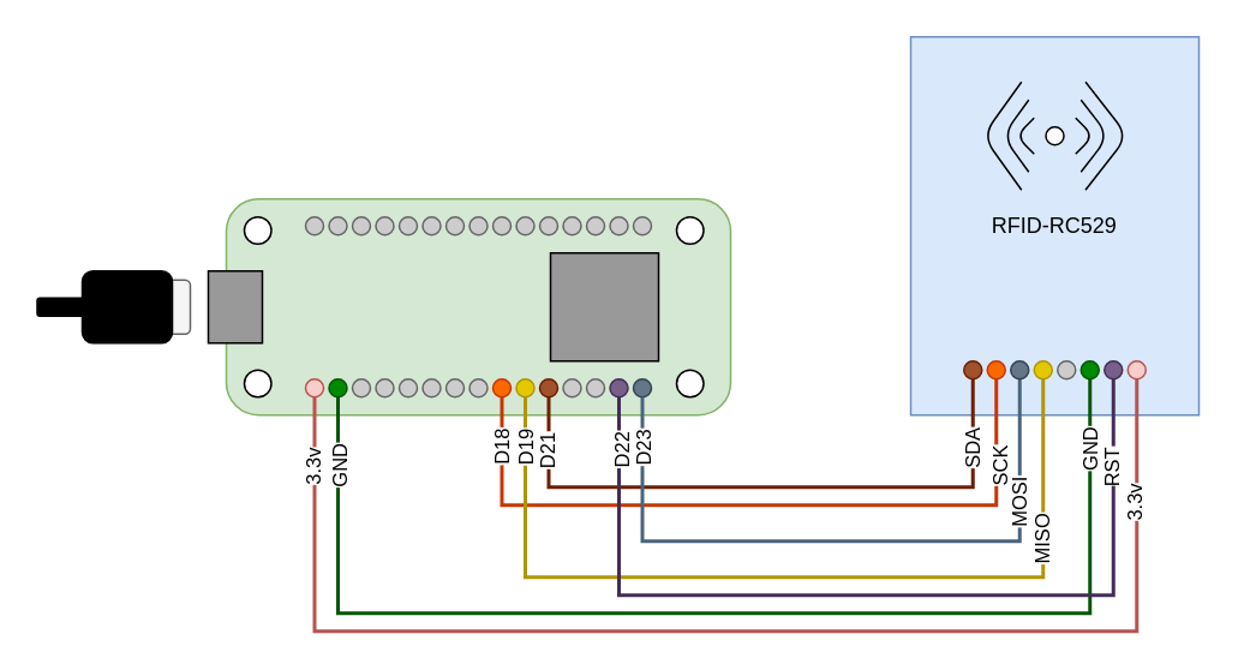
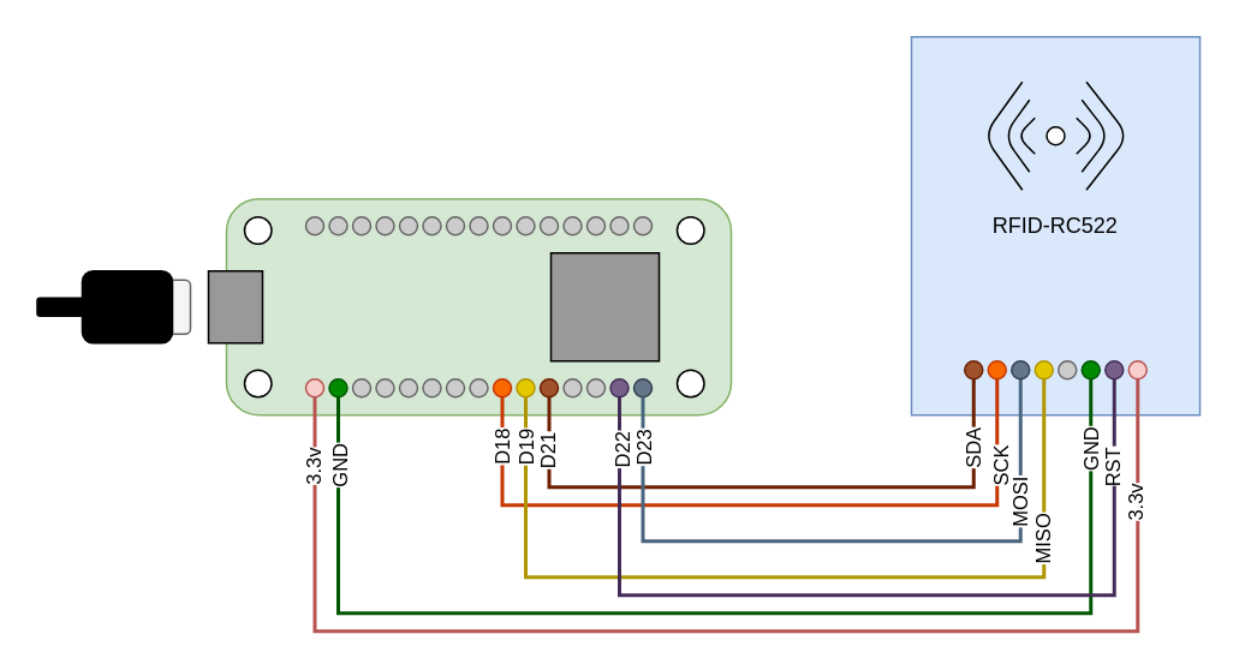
  <mxCell id="0" />
  <mxCell id="1" parent="0" />
  <mxCell id="2" value="" style="rounded=1;whiteSpace=wrap;html=1;fillColor=#d5e8d4;strokeColor=#82b366;" vertex="1" parent="1"><mxGeometry x="125" y="110" width="280" height="120" as="geometry" /></mxCell>
  <mxCell id="3" value="" style="rounded=0;whiteSpace=wrap;html=1;fillColor=#999999;" vertex="1" parent="1"><mxGeometry x="305" y="140" width="60" height="60" as="geometry" /></mxCell>
  <mxCell id="4" value="" style="ellipse;whiteSpace=wrap;html=1;aspect=fixed;" vertex="1" parent="1"><mxGeometry x="135" y="205" width="15" height="15" as="geometry" /></mxCell>
  <mxCell id="5" value="" style="ellipse;whiteSpace=wrap;html=1;aspect=fixed;" vertex="1" parent="1"><mxGeometry x="375" y="205" width="15" height="15" as="geometry" /></mxCell>
  <mxCell id="6" value="" style="ellipse;whiteSpace=wrap;html=1;aspect=fixed;" vertex="1" parent="1"><mxGeometry x="135" y="120" width="15" height="15" as="geometry" /></mxCell>
  <mxCell id="7" value="" style="ellipse;whiteSpace=wrap;html=1;aspect=fixed;" vertex="1" parent="1"><mxGeometry x="375" y="120" width="15" height="15" as="geometry" /></mxCell>
  <mxCell id="8" value="" style="rounded=0;whiteSpace=wrap;html=1;fillColor=#999999;" vertex="1" parent="1"><mxGeometry x="115" y="150" width="30" height="40" as="geometry" /></mxCell>
  <mxCell id="9" value="" style="ellipse;whiteSpace=wrap;html=1;aspect=fixed;strokeColor=#b85450;fillColor=#f8cecc;" vertex="1" parent="1"><mxGeometry x="169" y="210" width="10" height="10" as="geometry" /></mxCell>
  <mxCell id="10" value="" style="ellipse;whiteSpace=wrap;html=1;aspect=fixed;strokeColor=#005700;fontColor=#ffffff;fillColor=#008a00;" vertex="1" parent="1"><mxGeometry x="182" y="210" width="10" height="10" as="geometry" /></mxCell>
  <mxCell id="11" value="" style="ellipse;whiteSpace=wrap;html=1;aspect=fixed;strokeColor=#666666;fontColor=#333333;fillColor=#CCCCCC;" vertex="1" parent="1"><mxGeometry x="195" y="210" width="10" height="10" as="geometry" /></mxCell>
  <mxCell id="12" value="" style="ellipse;whiteSpace=wrap;html=1;aspect=fixed;strokeColor=#666666;fontColor=#333333;fillColor=#CCCCCC;" vertex="1" parent="1"><mxGeometry x="208" y="210" width="10" height="10" as="geometry" /></mxCell>
  <mxCell id="13" value="" style="ellipse;whiteSpace=wrap;html=1;aspect=fixed;strokeColor=#666666;fontColor=#333333;fillColor=#CCCCCC;" vertex="1" parent="1"><mxGeometry x="221" y="210" width="10" height="10" as="geometry" /></mxCell>
  <mxCell id="14" value="" style="ellipse;whiteSpace=wrap;html=1;aspect=fixed;strokeColor=#666666;fontColor=#333333;fillColor=#CCCCCC;" vertex="1" parent="1"><mxGeometry x="234" y="210" width="10" height="10" as="geometry" /></mxCell>
  <mxCell id="15" value="" style="ellipse;whiteSpace=wrap;html=1;aspect=fixed;strokeColor=#666666;fontColor=#333333;fillColor=#CCCCCC;" vertex="1" parent="1"><mxGeometry x="247" y="210" width="10" height="10" as="geometry" /></mxCell>
  <mxCell id="16" value="" style="ellipse;whiteSpace=wrap;html=1;aspect=fixed;strokeColor=#666666;fontColor=#333333;fillColor=#CCCCCC;" vertex="1" parent="1"><mxGeometry x="260" y="210" width="10" height="10" as="geometry" /></mxCell>
  <mxCell id="17" value="" style="ellipse;whiteSpace=wrap;html=1;aspect=fixed;strokeColor=#C73500;fontColor=#ffffff;fillColor=#fa6800;" vertex="1" parent="1"><mxGeometry x="273" y="210" width="10" height="10" as="geometry" /></mxCell>
  <mxCell id="18" value="" style="ellipse;whiteSpace=wrap;html=1;aspect=fixed;strokeColor=#B09500;fontColor=#ffffff;fillColor=#e3c800;" vertex="1" parent="1"><mxGeometry x="286" y="210" width="10" height="10" as="geometry" /></mxCell>
  <mxCell id="19" value="" style="ellipse;whiteSpace=wrap;html=1;aspect=fixed;strokeColor=#6D1F00;fontColor=#ffffff;fillColor=#a0522d;" vertex="1" parent="1"><mxGeometry x="299" y="210" width="10" height="10" as="geometry" /></mxCell>
  <mxCell id="20" value="" style="ellipse;whiteSpace=wrap;html=1;aspect=fixed;strokeColor=#666666;fontColor=#333333;fillColor=#CCCCCC;" vertex="1" parent="1"><mxGeometry x="312" y="210" width="10" height="10" as="geometry" /></mxCell>
  <mxCell id="21" value="" style="ellipse;whiteSpace=wrap;html=1;aspect=fixed;strokeColor=#432D57;fontColor=#ffffff;fillColor=#76608a;" vertex="1" parent="1"><mxGeometry x="338" y="210" width="10" height="10" as="geometry" /></mxCell>
  <mxCell id="22" value="" style="ellipse;whiteSpace=wrap;html=1;aspect=fixed;strokeColor=#666666;fontColor=#333333;fillColor=#CCCCCC;" vertex="1" parent="1"><mxGeometry x="325" y="210" width="10" height="10" as="geometry" /></mxCell>
  <mxCell id="23" value="" style="ellipse;whiteSpace=wrap;html=1;aspect=fixed;strokeColor=#314354;fontColor=#ffffff;fillColor=#647687;" vertex="1" parent="1"><mxGeometry x="351" y="210" width="10" height="10" as="geometry" /></mxCell>
  <mxCell id="24" value="" style="ellipse;whiteSpace=wrap;html=1;aspect=fixed;strokeColor=#666666;fontColor=#333333;fillColor=#CCCCCC;" vertex="1" parent="1"><mxGeometry x="169" y="120" width="10" height="10" as="geometry" /></mxCell>
  <mxCell id="25" value="" style="ellipse;whiteSpace=wrap;html=1;aspect=fixed;strokeColor=#666666;fontColor=#333333;fillColor=#CCCCCC;" vertex="1" parent="1"><mxGeometry x="182" y="120" width="10" height="10" as="geometry" /></mxCell>
  <mxCell id="26" value="" style="ellipse;whiteSpace=wrap;html=1;aspect=fixed;strokeColor=#666666;fontColor=#333333;fillColor=#CCCCCC;" vertex="1" parent="1"><mxGeometry x="195" y="120" width="10" height="10" as="geometry" /></mxCell>
  <mxCell id="27" value="" style="ellipse;whiteSpace=wrap;html=1;aspect=fixed;strokeColor=#666666;fontColor=#333333;fillColor=#CCCCCC;" vertex="1" parent="1"><mxGeometry x="208" y="120" width="10" height="10" as="geometry" /></mxCell>
  <mxCell id="28" value="" style="ellipse;whiteSpace=wrap;html=1;aspect=fixed;strokeColor=#666666;fontColor=#333333;fillColor=#CCCCCC;" vertex="1" parent="1"><mxGeometry x="221" y="120" width="10" height="10" as="geometry" /></mxCell>
  <mxCell id="29" value="" style="ellipse;whiteSpace=wrap;html=1;aspect=fixed;strokeColor=#666666;fontColor=#333333;fillColor=#CCCCCC;" vertex="1" parent="1"><mxGeometry x="234" y="120" width="10" height="10" as="geometry" /></mxCell>
  <mxCell id="30" value="" style="ellipse;whiteSpace=wrap;html=1;aspect=fixed;strokeColor=#666666;fontColor=#333333;fillColor=#CCCCCC;" vertex="1" parent="1"><mxGeometry x="247" y="120" width="10" height="10" as="geometry" /></mxCell>
  <mxCell id="31" value="" style="ellipse;whiteSpace=wrap;html=1;aspect=fixed;strokeColor=#666666;fontColor=#333333;fillColor=#CCCCCC;" vertex="1" parent="1"><mxGeometry x="260" y="120" width="10" height="10" as="geometry" /></mxCell>
  <mxCell id="32" value="" style="ellipse;whiteSpace=wrap;html=1;aspect=fixed;strokeColor=#666666;fontColor=#333333;fillColor=#CCCCCC;" vertex="1" parent="1"><mxGeometry x="273" y="120" width="10" height="10" as="geometry" /></mxCell>
  <mxCell id="33" value="" style="ellipse;whiteSpace=wrap;html=1;aspect=fixed;strokeColor=#666666;fontColor=#333333;fillColor=#CCCCCC;" vertex="1" parent="1"><mxGeometry x="286" y="120" width="10" height="10" as="geometry" /></mxCell>
  <mxCell id="34" value="" style="ellipse;whiteSpace=wrap;html=1;aspect=fixed;strokeColor=#666666;fontColor=#333333;fillColor=#CCCCCC;" vertex="1" parent="1"><mxGeometry x="299" y="120" width="10" height="10" as="geometry" /></mxCell>
  <mxCell id="35" value="" style="ellipse;whiteSpace=wrap;html=1;aspect=fixed;strokeColor=#666666;fontColor=#333333;fillColor=#CCCCCC;" vertex="1" parent="1"><mxGeometry x="312" y="120" width="10" height="10" as="geometry" /></mxCell>
  <mxCell id="36" value="" style="ellipse;whiteSpace=wrap;html=1;aspect=fixed;strokeColor=#666666;fontColor=#333333;fillColor=#CCCCCC;" vertex="1" parent="1"><mxGeometry x="338" y="120" width="10" height="10" as="geometry" /></mxCell>
  <mxCell id="37" value="" style="ellipse;whiteSpace=wrap;html=1;aspect=fixed;strokeColor=#666666;fontColor=#333333;fillColor=#CCCCCC;" vertex="1" parent="1"><mxGeometry x="325" y="120" width="10" height="10" as="geometry" /></mxCell>
  <mxCell id="38" value="" style="ellipse;whiteSpace=wrap;html=1;aspect=fixed;strokeColor=#666666;fontColor=#333333;fillColor=#CCCCCC;" vertex="1" parent="1"><mxGeometry x="351" y="120" width="10" height="10" as="geometry" /></mxCell>
  <mxCell id="39" value="" style="rounded=1;whiteSpace=wrap;html=1;fillColor=#f5f5f5;strokeColor=#666666;fontColor=#333333;" vertex="1" parent="1"><mxGeometry x="85" y="155" width="20" height="30" as="geometry" /></mxCell>
  <mxCell id="40" value="" style="rounded=1;whiteSpace=wrap;html=1;fillColor=#000000;" vertex="1" parent="1"><mxGeometry x="45" y="150" width="50" height="40" as="geometry" /></mxCell>
  <mxCell id="41" value="" style="rounded=1;whiteSpace=wrap;html=1;fillColor=#000000;" vertex="1" parent="1"><mxGeometry x="20" y="165" width="50" height="10" as="geometry" /></mxCell>
- <mxCell id="42" value="RFID-RC529" style="rounded=0;whiteSpace=wrap;html=1;fillColor=#dae8fc;strokeColor=#6c8ebf;" vertex="1" parent="1"><mxGeometry x="505" y="20" width="160" height="210" as="geometry" /></mxCell>
+ <mxCell id="42" value="RFID-RC522" style="rounded=0;whiteSpace=wrap;html=1;fillColor=#dae8fc;strokeColor=#6c8ebf;" vertex="1" parent="1"><mxGeometry x="505" y="20" width="160" height="210" as="geometry" /></mxCell>
  <mxCell id="43" style="edgeStyle=orthogonalEdgeStyle;rounded=0;orthogonalLoop=1;jettySize=auto;html=1;exitX=0.5;exitY=1;exitDx=0;exitDy=0;entryX=0.5;entryY=1;entryDx=0;entryDy=0;endArrow=none;endFill=0;strokeWidth=2;fillColor=#a0522d;strokeColor=#6D1F00;" edge="1" parent="1" source="46" target="19"><mxGeometry relative="1" as="geometry"><Array as="points"><mxPoint x="540" y="270" /><mxPoint x="304" y="270" /></Array></mxGeometry></mxCell>
  <mxCell id="44" value="SDA" style="edgeLabel;html=1;align=center;verticalAlign=middle;resizable=0;points=[];rotation=-90;" vertex="1" connectable="0" parent="43"><mxGeometry x="-0.812" relative="1" as="geometry"><mxPoint x="-0.01" y="7.59" as="offset" /></mxGeometry></mxCell>
  <mxCell id="45" value="D21" style="edgeLabel;html=1;align=center;verticalAlign=middle;resizable=0;points=[];rotation=-90;" vertex="1" connectable="0" parent="43"><mxGeometry x="0.816" y="1" relative="1" as="geometry"><mxPoint as="offset" /></mxGeometry></mxCell>
  <mxCell id="46" value="" style="ellipse;whiteSpace=wrap;html=1;aspect=fixed;strokeColor=#6D1F00;fontColor=#ffffff;fillColor=#a0522d;" vertex="1" parent="1"><mxGeometry x="534.5" y="200" width="10" height="10" as="geometry" /></mxCell>
  <mxCell id="47" style="edgeStyle=orthogonalEdgeStyle;rounded=0;orthogonalLoop=1;jettySize=auto;html=1;exitX=0.5;exitY=1;exitDx=0;exitDy=0;entryX=0.5;entryY=1;entryDx=0;entryDy=0;endArrow=none;endFill=0;strokeWidth=2;fillColor=#fa6800;strokeColor=#C73500;" edge="1" parent="1" source="50" target="17"><mxGeometry relative="1" as="geometry"><Array as="points"><mxPoint x="552" y="280" /><mxPoint x="278" y="280" /></Array></mxGeometry></mxCell>
  <mxCell id="48" value="D18" style="edgeLabel;html=1;align=center;verticalAlign=middle;resizable=0;points=[];rotation=-90;" vertex="1" connectable="0" parent="47"><mxGeometry x="0.921" y="1" relative="1" as="geometry"><mxPoint x="1" y="13.79" as="offset" /></mxGeometry></mxCell>
  <mxCell id="49" value="SCK" style="edgeLabel;html=1;align=center;verticalAlign=middle;resizable=0;points=[];rotation=-90;" vertex="1" connectable="0" parent="47"><mxGeometry x="-0.882" y="4" relative="1" as="geometry"><mxPoint x="-1.49" y="25.86" as="offset" /></mxGeometry></mxCell>
  <mxCell id="50" value="" style="ellipse;whiteSpace=wrap;html=1;aspect=fixed;strokeColor=#C73500;fontColor=#ffffff;fillColor=#fa6800;" vertex="1" parent="1"><mxGeometry x="547.5" y="200" width="10" height="10" as="geometry" /></mxCell>
  <mxCell id="51" style="edgeStyle=orthogonalEdgeStyle;rounded=0;orthogonalLoop=1;jettySize=auto;html=1;exitX=0.5;exitY=1;exitDx=0;exitDy=0;entryX=0.5;entryY=1;entryDx=0;entryDy=0;endArrow=none;endFill=0;strokeWidth=2;fillColor=#647687;strokeColor=#49647D;" edge="1" parent="1" source="54" target="23"><mxGeometry relative="1" as="geometry"><Array as="points"><mxPoint x="566" y="300" /><mxPoint x="356" y="300" /></Array></mxGeometry></mxCell>
  <mxCell id="52" value="MOSI" style="edgeLabel;html=1;align=center;verticalAlign=middle;resizable=0;points=[];rotation=-90;" vertex="1" connectable="0" parent="51"><mxGeometry x="-0.808" relative="1" as="geometry"><mxPoint x="-0.01" y="33.45" as="offset" /></mxGeometry></mxCell>
  <mxCell id="53" value="D23" style="edgeLabel;html=1;align=center;verticalAlign=middle;resizable=0;points=[];rotation=-90;" vertex="1" connectable="0" parent="51"><mxGeometry x="0.865" y="-1" relative="1" as="geometry"><mxPoint y="4.28" as="offset" /></mxGeometry></mxCell>
  <mxCell id="54" value="" style="ellipse;whiteSpace=wrap;html=1;aspect=fixed;strokeColor=#314354;fontColor=#ffffff;fillColor=#647687;" vertex="1" parent="1"><mxGeometry x="560.5" y="200" width="10" height="10" as="geometry" /></mxCell>
  <mxCell id="55" style="edgeStyle=orthogonalEdgeStyle;rounded=0;orthogonalLoop=1;jettySize=auto;html=1;exitX=0.5;exitY=1;exitDx=0;exitDy=0;entryX=0.5;entryY=1;entryDx=0;entryDy=0;endArrow=none;endFill=0;strokeWidth=2;fillColor=#e3c800;strokeColor=#B09500;" edge="1" parent="1" source="58" target="18"><mxGeometry relative="1" as="geometry"><Array as="points"><mxPoint x="578" y="320" /><mxPoint x="291" y="320" /></Array></mxGeometry></mxCell>
  <mxCell id="56" value="MISO" style="edgeLabel;html=1;align=center;verticalAlign=middle;resizable=0;points=[];rotation=-90;" vertex="1" connectable="0" parent="55"><mxGeometry x="-0.868" y="1" relative="1" as="geometry"><mxPoint x="-0.99" y="56.9" as="offset" /></mxGeometry></mxCell>
  <mxCell id="57" value="D19" style="edgeLabel;html=1;align=center;verticalAlign=middle;resizable=0;points=[];rotation=-90;" vertex="1" connectable="0" parent="55"><mxGeometry x="0.88" relative="1" as="geometry"><mxPoint as="offset" /></mxGeometry></mxCell>
  <mxCell id="58" value="" style="ellipse;whiteSpace=wrap;html=1;aspect=fixed;strokeColor=#B09500;fontColor=#ffffff;fillColor=#e3c800;" vertex="1" parent="1"><mxGeometry x="573.5" y="200" width="10" height="10" as="geometry" /></mxCell>
  <mxCell id="59" value="" style="ellipse;whiteSpace=wrap;html=1;aspect=fixed;strokeColor=#666666;fontColor=#333333;fillColor=#CCCCCC;" vertex="1" parent="1"><mxGeometry x="586.5" y="200" width="10" height="10" as="geometry" /></mxCell>
  <mxCell id="60" style="edgeStyle=orthogonalEdgeStyle;rounded=0;orthogonalLoop=1;jettySize=auto;html=1;exitX=0.5;exitY=1;exitDx=0;exitDy=0;entryX=0.5;entryY=1;entryDx=0;entryDy=0;endArrow=none;endFill=0;strokeWidth=2;fillColor=#008a00;strokeColor=#005700;" edge="1" parent="1" source="63" target="10"><mxGeometry relative="1" as="geometry"><Array as="points"><mxPoint x="604" y="340" /><mxPoint x="187" y="340" /></Array></mxGeometry></mxCell>
  <mxCell id="61" value="GND" style="edgeLabel;html=1;align=center;verticalAlign=middle;resizable=0;points=[];rotation=-90;" vertex="1" connectable="0" parent="60"><mxGeometry x="0.861" y="-1" relative="1" as="geometry"><mxPoint y="-6.76" as="offset" /></mxGeometry></mxCell>
  <mxCell id="62" value="GND" style="edgeLabel;html=1;align=center;verticalAlign=middle;resizable=0;points=[];textDirection=rtl;rotation=270;" vertex="1" connectable="0" parent="60"><mxGeometry x="-0.809" y="2" relative="1" as="geometry"><mxPoint x="-1.49" y="-23.45" as="offset" /></mxGeometry></mxCell>
  <mxCell id="63" value="" style="ellipse;whiteSpace=wrap;html=1;aspect=fixed;strokeColor=#005700;fontColor=#ffffff;fillColor=#008a00;" vertex="1" parent="1"><mxGeometry x="599.5" y="200" width="10" height="10" as="geometry" /></mxCell>
  <mxCell id="64" style="edgeStyle=orthogonalEdgeStyle;rounded=0;orthogonalLoop=1;jettySize=auto;html=1;exitX=0.5;exitY=1;exitDx=0;exitDy=0;entryX=0.5;entryY=1;entryDx=0;entryDy=0;endArrow=none;endFill=0;strokeWidth=2;fillColor=#76608a;strokeColor=#432D57;" edge="1" parent="1" source="67" target="21"><mxGeometry relative="1" as="geometry"><Array as="points"><mxPoint x="618" y="330" /><mxPoint x="343" y="330" /></Array></mxGeometry></mxCell>
  <mxCell id="65" value="D22" style="edgeLabel;html=1;align=center;verticalAlign=middle;resizable=0;points=[];rotation=-90;" vertex="1" connectable="0" parent="64"><mxGeometry x="0.908" y="-1" relative="1" as="geometry"><mxPoint y="7.52" as="offset" /></mxGeometry></mxCell>
  <mxCell id="66" value="RST" style="edgeLabel;html=1;align=center;verticalAlign=middle;resizable=0;points=[];rotation=-90;" vertex="1" connectable="0" parent="64"><mxGeometry x="-0.907" y="-1" relative="1" as="geometry"><mxPoint y="27.24" as="offset" /></mxGeometry></mxCell>
  <mxCell id="67" value="" style="ellipse;whiteSpace=wrap;html=1;aspect=fixed;strokeColor=#432D57;fontColor=#ffffff;fillColor=#76608a;" vertex="1" parent="1"><mxGeometry x="612.5" y="200" width="10" height="10" as="geometry" /></mxCell>
  <mxCell id="68" style="edgeStyle=orthogonalEdgeStyle;rounded=0;orthogonalLoop=1;jettySize=auto;html=1;exitX=0.5;exitY=1;exitDx=0;exitDy=0;entryX=0.5;entryY=1;entryDx=0;entryDy=0;endArrow=none;endFill=0;fillColor=#f8cecc;strokeColor=#b85450;strokeWidth=2;" edge="1" parent="1" source="71" target="9"><mxGeometry relative="1" as="geometry"><Array as="points"><mxPoint x="630" y="350" /><mxPoint x="174" y="350" /></Array></mxGeometry></mxCell>
  <mxCell id="69" value="3.3v" style="edgeLabel;html=1;align=center;verticalAlign=middle;resizable=0;points=[];rotation=270;" vertex="1" connectable="0" parent="68"><mxGeometry x="-0.837" y="-1" relative="1" as="geometry"><mxPoint y="10.69" as="offset" /></mxGeometry></mxCell>
  <mxCell id="70" value="3.3v" style="edgeLabel;html=1;align=center;verticalAlign=middle;resizable=0;points=[];rotation=-90;" vertex="1" connectable="0" parent="68"><mxGeometry x="0.92" y="1" relative="1" as="geometry"><mxPoint y="10.76" as="offset" /></mxGeometry></mxCell>
  <mxCell id="71" value="" style="ellipse;whiteSpace=wrap;html=1;aspect=fixed;strokeColor=#b85450;fillColor=#f8cecc;" vertex="1" parent="1"><mxGeometry x="625.5" y="200" width="10" height="10" as="geometry" /></mxCell>
  <mxCell id="72" value="" style="ellipse;whiteSpace=wrap;html=1;aspect=fixed;" vertex="1" parent="1"><mxGeometry x="580" y="70" width="10" height="10" as="geometry" /></mxCell>
  <mxCell id="73" value="" style="endArrow=none;html=1;" edge="1" parent="1"><mxGeometry width="50" height="50" relative="1" as="geometry"><mxPoint x="596.5" y="85" as="sourcePoint" /><mxPoint x="596.5" y="65" as="targetPoint" /><Array as="points"><mxPoint x="606.5" y="75" /></Array></mxGeometry></mxCell>
  <mxCell id="74" value="" style="endArrow=none;html=1;" edge="1" parent="1"><mxGeometry width="50" height="50" relative="1" as="geometry"><mxPoint x="573.5" y="85" as="sourcePoint" /><mxPoint x="573.5" y="65" as="targetPoint" /><Array as="points"><mxPoint x="563.5" y="75" /></Array></mxGeometry></mxCell>
  <mxCell id="75" value="" style="endArrow=none;html=1;" edge="1" parent="1"><mxGeometry width="50" height="50" relative="1" as="geometry"><mxPoint x="599.5" y="95" as="sourcePoint" /><mxPoint x="599.5" y="55" as="targetPoint" /><Array as="points"><mxPoint x="615" y="75" /></Array></mxGeometry></mxCell>
  <mxCell id="76" value="" style="endArrow=none;html=1;" edge="1" parent="1"><mxGeometry width="50" height="50" relative="1" as="geometry"><mxPoint x="570.5" y="95" as="sourcePoint" /><mxPoint x="570.5" y="55" as="targetPoint" /><Array as="points"><mxPoint x="556" y="75" /></Array></mxGeometry></mxCell>
  <mxCell id="77" value="" style="endArrow=none;html=1;" edge="1" parent="1"><mxGeometry width="50" height="50" relative="1" as="geometry"><mxPoint x="566.5" y="105" as="sourcePoint" /><mxPoint x="566.5" y="45" as="targetPoint" /><Array as="points"><mxPoint x="545" y="75" /></Array></mxGeometry></mxCell>
  <mxCell id="78" value="" style="endArrow=none;html=1;" edge="1" parent="1"><mxGeometry width="50" height="50" relative="1" as="geometry"><mxPoint x="602" y="105" as="sourcePoint" /><mxPoint x="602" y="45" as="targetPoint" /><Array as="points"><mxPoint x="625.5" y="75" /></Array></mxGeometry></mxCell>
